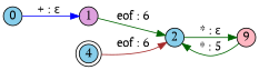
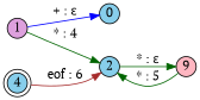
  digraph {
    fontname="PT Serif"
    rankdir=LR
    node [fillcolor=skyblue fixedsize=true fontname="PT Serif" shape=circle style=filled]
    edge [color=darkgreen fontname="PT Serif"]
    0 [width=0.3]
    1 [fillcolor=plum width=0.3]
    2 [width=0.3]
    4 [shape=doublecircle width=0.3]
    n5 [fillcolor=lightpink label=9 width=0.3]
-   0 -> 1 [color=blue label="+ : ε"]
-   1 -> 2 [label="eof : 6"]
+   1 -> 0 [color=blue label="+ : ε"]
+   1 -> 2 [label="* : 4"]
    2 -> n5 [label="* : ε"]
    4 -> 2 [color=brown label="eof : 6"]
    n5 -> 2 [label="* : 5"]
  }
